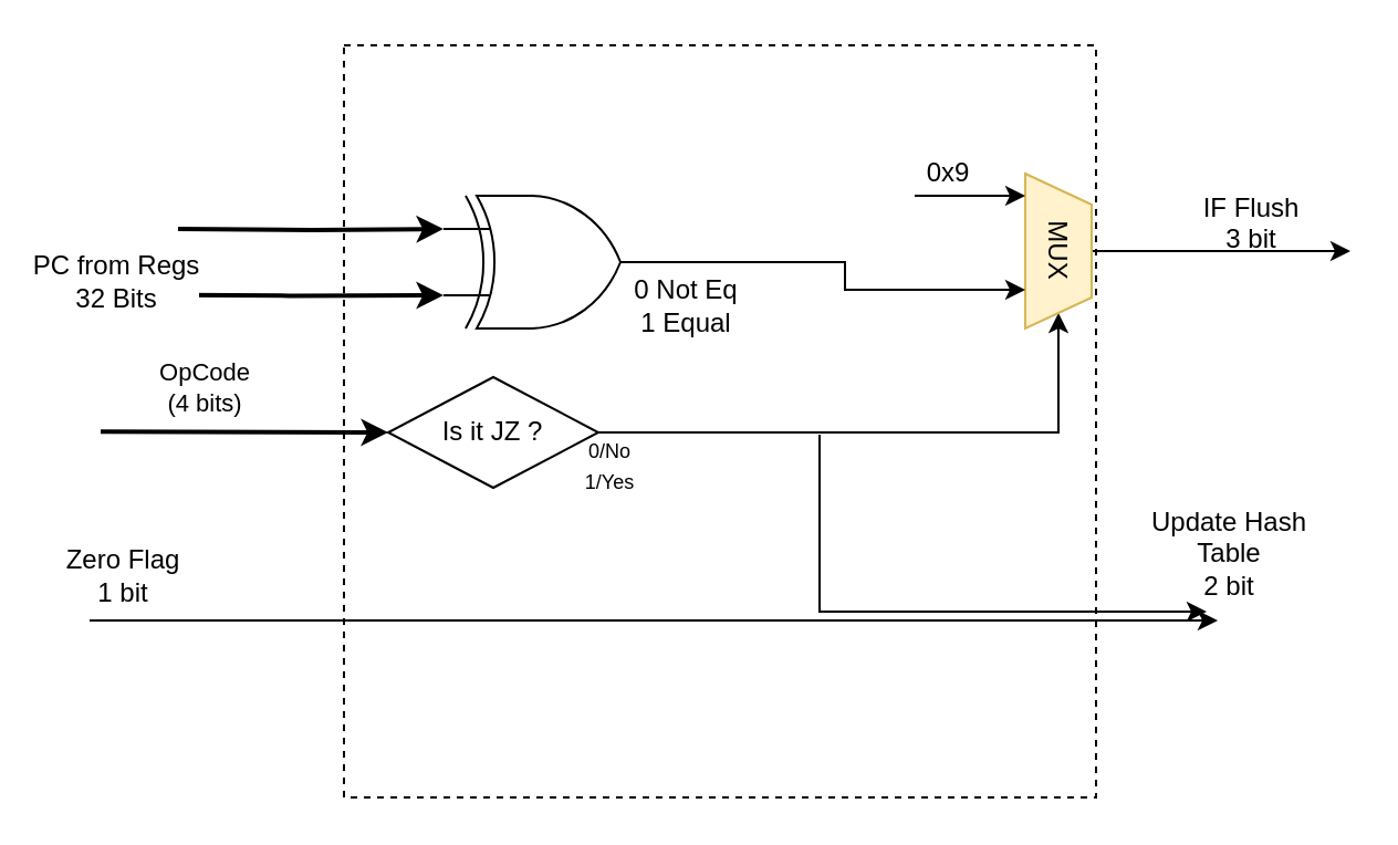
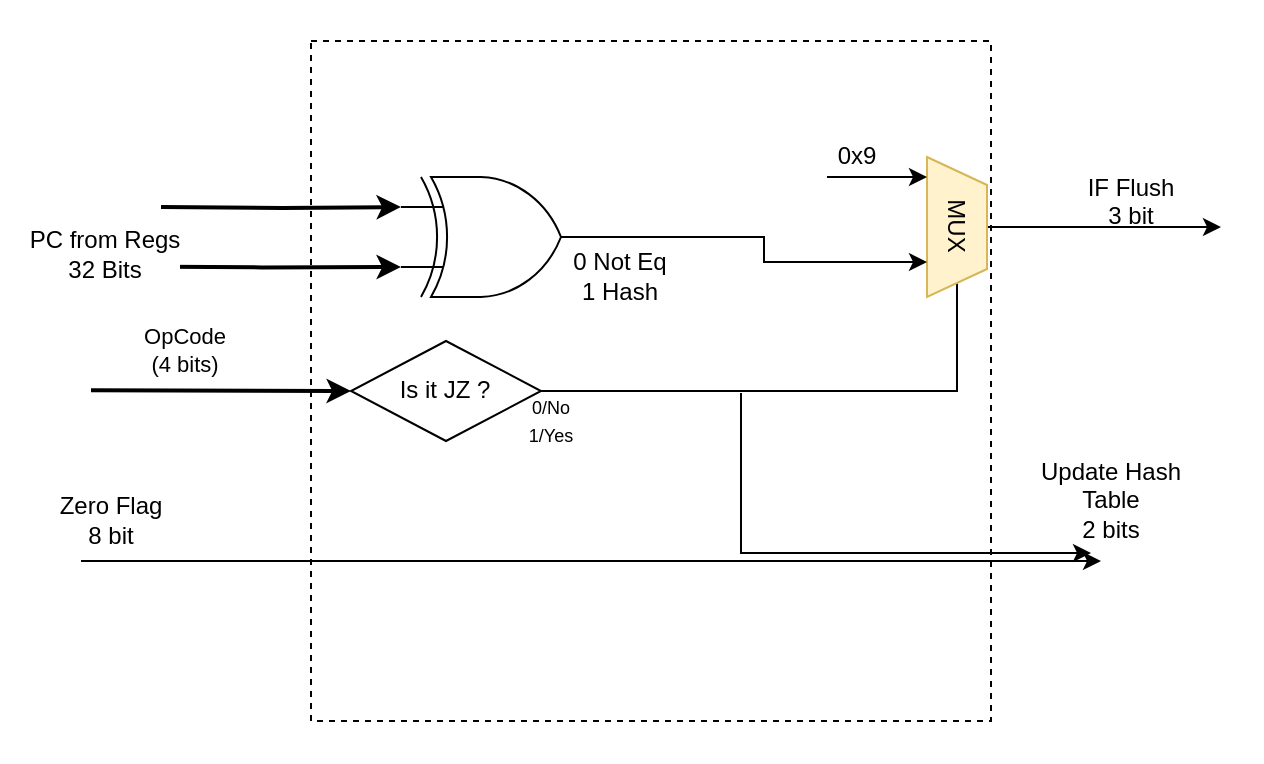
  <mxCell id="0" />
  <mxCell id="1" parent="0" />
  <mxCell id="2" value="" style="whiteSpace=wrap;html=1;aspect=fixed;dashed=1;" parent="1" vertex="1"><mxGeometry x="155" y="20" width="340" height="340" as="geometry" /></mxCell>
  <mxCell id="3" value="OpCode&lt;br&gt;(4 bits)" style="endArrow=classic;html=1;strokeWidth=2;entryX=0;entryY=0.5;entryDx=0;entryDy=0;" parent="1" edge="1" target="5"><mxGeometry x="-0.273" y="20" width="50" height="50" relative="1" as="geometry"><mxPoint x="45" y="194.58" as="sourcePoint" /><mxPoint x="155" y="194.58" as="targetPoint" /><mxPoint as="offset" /></mxGeometry></mxCell>
- <mxCell id="4" value="&lt;font style=&quot;font-size: 9px&quot;&gt;0/No&lt;br&gt;1/Yes&lt;/font&gt;" style="edgeStyle=orthogonalEdgeStyle;rounded=0;orthogonalLoop=1;jettySize=auto;html=1;entryX=1;entryY=0.5;entryDx=0;entryDy=0;" edge="1" parent="1" source="5" target="7"><mxGeometry x="-0.961" y="-15" relative="1" as="geometry"><mxPoint as="offset" /></mxGeometry></mxCell>
+ <mxCell id="4" value="&lt;font style=&quot;font-size: 9px&quot;&gt;0/No&lt;br&gt;1/Yes&lt;/font&gt;" style="edgeStyle=orthogonalEdgeStyle;rounded=0;orthogonalLoop=1;jettySize=auto;html=1;entryX=1;entryY=0.5;entryDx=0;entryDy=0;endArrow=none;" edge="1" parent="1" source="5" target="7"><mxGeometry x="-0.961" y="-15" relative="1" as="geometry"><mxPoint as="offset" /></mxGeometry></mxCell>
  <mxCell id="5" value="Is it JZ ?" style="rhombus;whiteSpace=wrap;html=1;" vertex="1" parent="1"><mxGeometry x="175" y="170" width="95" height="50" as="geometry" /></mxCell>
  <mxCell id="6" style="edgeStyle=orthogonalEdgeStyle;rounded=0;jumpSize=23;orthogonalLoop=1;jettySize=auto;html=1;strokeWidth=1;" edge="1" parent="1" source="7"><mxGeometry relative="1" as="geometry"><mxPoint x="610" y="113" as="targetPoint" /></mxGeometry></mxCell>
  <mxCell id="7" value="MUX" style="shape=trapezoid;perimeter=trapezoidPerimeter;whiteSpace=wrap;html=1;rotation=90;fillColor=#fff2cc;strokeColor=#d6b656;" vertex="1" parent="1"><mxGeometry x="443" y="98" width="70" height="30" as="geometry" /></mxCell>
  <mxCell id="8" value="IF Flush&lt;br&gt;3 bit" style="text;html=1;align=center;" vertex="1" parent="1"><mxGeometry x="530" y="80" width="70" height="30" as="geometry" /></mxCell>
  <mxCell id="9" style="edgeStyle=orthogonalEdgeStyle;rounded=0;jumpSize=23;orthogonalLoop=1;jettySize=auto;html=1;entryX=-0.008;entryY=0.086;entryDx=0;entryDy=0;strokeWidth=1;entryPerimeter=0;" edge="1" parent="1"><mxGeometry relative="1" as="geometry"><mxPoint x="285" y="70" as="sourcePoint" /><Array as="points"><mxPoint x="310" y="70" /><mxPoint x="310" y="39" /></Array></mxGeometry></mxCell>
  <mxCell id="10" value="&lt;font style=&quot;font-size: 9px&quot;&gt;2 bits&lt;/font&gt;" style="text;html=1;align=center;verticalAlign=middle;resizable=0;points=[];labelBackgroundColor=#ffffff;" vertex="1" connectable="0" parent="9"><mxGeometry x="0.03" y="-2" relative="1" as="geometry"><mxPoint x="-13" y="19.4" as="offset" /></mxGeometry></mxCell>
- <mxCell id="11" value="0 Not Eq&lt;br&gt;1 Equal" style="text;html=1;strokeColor=none;fillColor=none;align=center;verticalAlign=middle;whiteSpace=wrap;rounded=0;" vertex="1" parent="1"><mxGeometry x="280" y="128" width="60" height="20" as="geometry" /></mxCell>
+ <mxCell id="11" value="0 Not Eq&lt;br&gt;1 Hash" style="text;html=1;strokeColor=none;fillColor=none;align=center;verticalAlign=middle;whiteSpace=wrap;rounded=0;" vertex="1" parent="1"><mxGeometry x="280" y="128" width="60" height="20" as="geometry" /></mxCell>
  <mxCell id="12" style="edgeStyle=orthogonalEdgeStyle;rounded=0;jumpSize=23;orthogonalLoop=1;jettySize=auto;html=1;exitX=0;exitY=0.25;exitDx=0;exitDy=0;exitPerimeter=0;strokeWidth=2;entryX=0;entryY=0.25;entryDx=0;entryDy=0;entryPerimeter=0;" edge="1" parent="1" target="16"><mxGeometry relative="1" as="geometry"><mxPoint x="80" y="103.034" as="sourcePoint" /></mxGeometry></mxCell>
  <mxCell id="13" style="edgeStyle=orthogonalEdgeStyle;rounded=0;jumpSize=23;orthogonalLoop=1;jettySize=auto;html=1;exitX=0;exitY=0.75;exitDx=0;exitDy=0;exitPerimeter=0;strokeWidth=2;entryX=0;entryY=0.75;entryDx=0;entryDy=0;entryPerimeter=0;" edge="1" parent="1" target="16"><mxGeometry relative="1" as="geometry"><mxPoint x="60" y="132.69" as="sourcePoint" /></mxGeometry></mxCell>
  <mxCell id="14" value="PC from Regs&lt;br&gt;32 Bits" style="text;html=1;align=center;verticalAlign=middle;resizable=0;points=[];labelBackgroundColor=#ffffff;" vertex="1" connectable="0" parent="13"><mxGeometry x="0.231" y="2" relative="1" as="geometry"><mxPoint x="-94.14" y="-4.69" as="offset" /></mxGeometry></mxCell>
  <mxCell id="15" style="edgeStyle=orthogonalEdgeStyle;rounded=0;jumpSize=23;orthogonalLoop=1;jettySize=auto;html=1;entryX=0.75;entryY=1;entryDx=0;entryDy=0;strokeWidth=1;" edge="1" parent="1" source="16" target="7"><mxGeometry relative="1" as="geometry" /></mxCell>
  <mxCell id="16" value="" style="verticalLabelPosition=bottom;shadow=0;dashed=0;align=center;html=1;verticalAlign=top;shape=mxgraph.electrical.logic_gates.logic_gate;operation=xor;" vertex="1" parent="1"><mxGeometry x="200" y="88" width="100" height="60" as="geometry" /></mxCell>
  <mxCell id="17" value="" style="endArrow=classic;html=1;strokeWidth=1;" edge="1" parent="1"><mxGeometry width="50" height="50" relative="1" as="geometry"><mxPoint x="413" y="88" as="sourcePoint" /><mxPoint x="463" y="88" as="targetPoint" /></mxGeometry></mxCell>
  <mxCell id="18" value="0x9" style="text;html=1;align=center;verticalAlign=middle;resizable=0;points=[];autosize=1;" vertex="1" parent="1"><mxGeometry x="413" y="68" width="30" height="20" as="geometry" /></mxCell>
  <mxCell id="19" value="" style="endArrow=classic;html=1;strokeWidth=1;rounded=0;jumpStyle=none;" edge="1" parent="1"><mxGeometry width="50" height="50" relative="1" as="geometry"><mxPoint x="370" y="196" as="sourcePoint" /><mxPoint x="545" y="276" as="targetPoint" /><Array as="points"><mxPoint x="370" y="276" /></Array></mxGeometry></mxCell>
- <mxCell id="20" value="Update Hash&lt;br&gt;Table&lt;br&gt;2 bit" style="text;html=1;align=center;verticalAlign=middle;resizable=0;points=[];autosize=1;" vertex="1" parent="1"><mxGeometry x="510" y="225" width="90" height="50" as="geometry" /></mxCell>
+ <mxCell id="20" value="Update Hash&lt;br&gt;Table&lt;br&gt;2 bits" style="text;html=1;align=center;verticalAlign=middle;resizable=0;points=[];autosize=1;" vertex="1" parent="1"><mxGeometry x="510" y="225" width="90" height="50" as="geometry" /></mxCell>
  <mxCell id="21" value="" style="endArrow=classic;html=1;strokeWidth=1;" edge="1" parent="1"><mxGeometry width="50" height="50" relative="1" as="geometry"><mxPoint x="40" y="280" as="sourcePoint" /><mxPoint x="550" y="280" as="targetPoint" /></mxGeometry></mxCell>
- <mxCell id="22" value="Zero Flag&lt;br&gt;1 bit" style="text;html=1;align=center;verticalAlign=middle;resizable=0;points=[];autosize=1;" vertex="1" parent="1"><mxGeometry x="20" y="245" width="70" height="30" as="geometry" /></mxCell>
+ <mxCell id="22" value="Zero Flag&lt;br&gt;8 bit" style="text;html=1;align=center;verticalAlign=middle;resizable=0;points=[];autosize=1;" vertex="1" parent="1"><mxGeometry x="20" y="245" width="70" height="30" as="geometry" /></mxCell>
